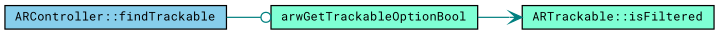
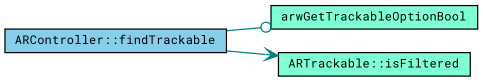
  digraph {
    fontname="Roboto Mono"
    rankdir=LR
    node [color=black fillcolor=aquamarine fontname="Roboto Mono" fontsize=10 shape=record style=filled]
    edge [color=teal fontname="Roboto Mono" fontsize=10 labelfontname=Helvetica labelfontsize=10 style=solid]
    n1 [fontcolor=black height=0.2 label=arwGetTrackableOptionBool width=0.4]
    n2 [height=0.2 label="ARTrackable::isFiltered" width=0.4]
    n3 [fillcolor=skyblue height=0.2 label="ARController::findTrackable" width=0.4]
-   n1 -> n2 [arrowhead=vee]
+   n3 -> n2 [arrowhead=vee]
    n3 -> n1 [arrowhead=odot]
  }
